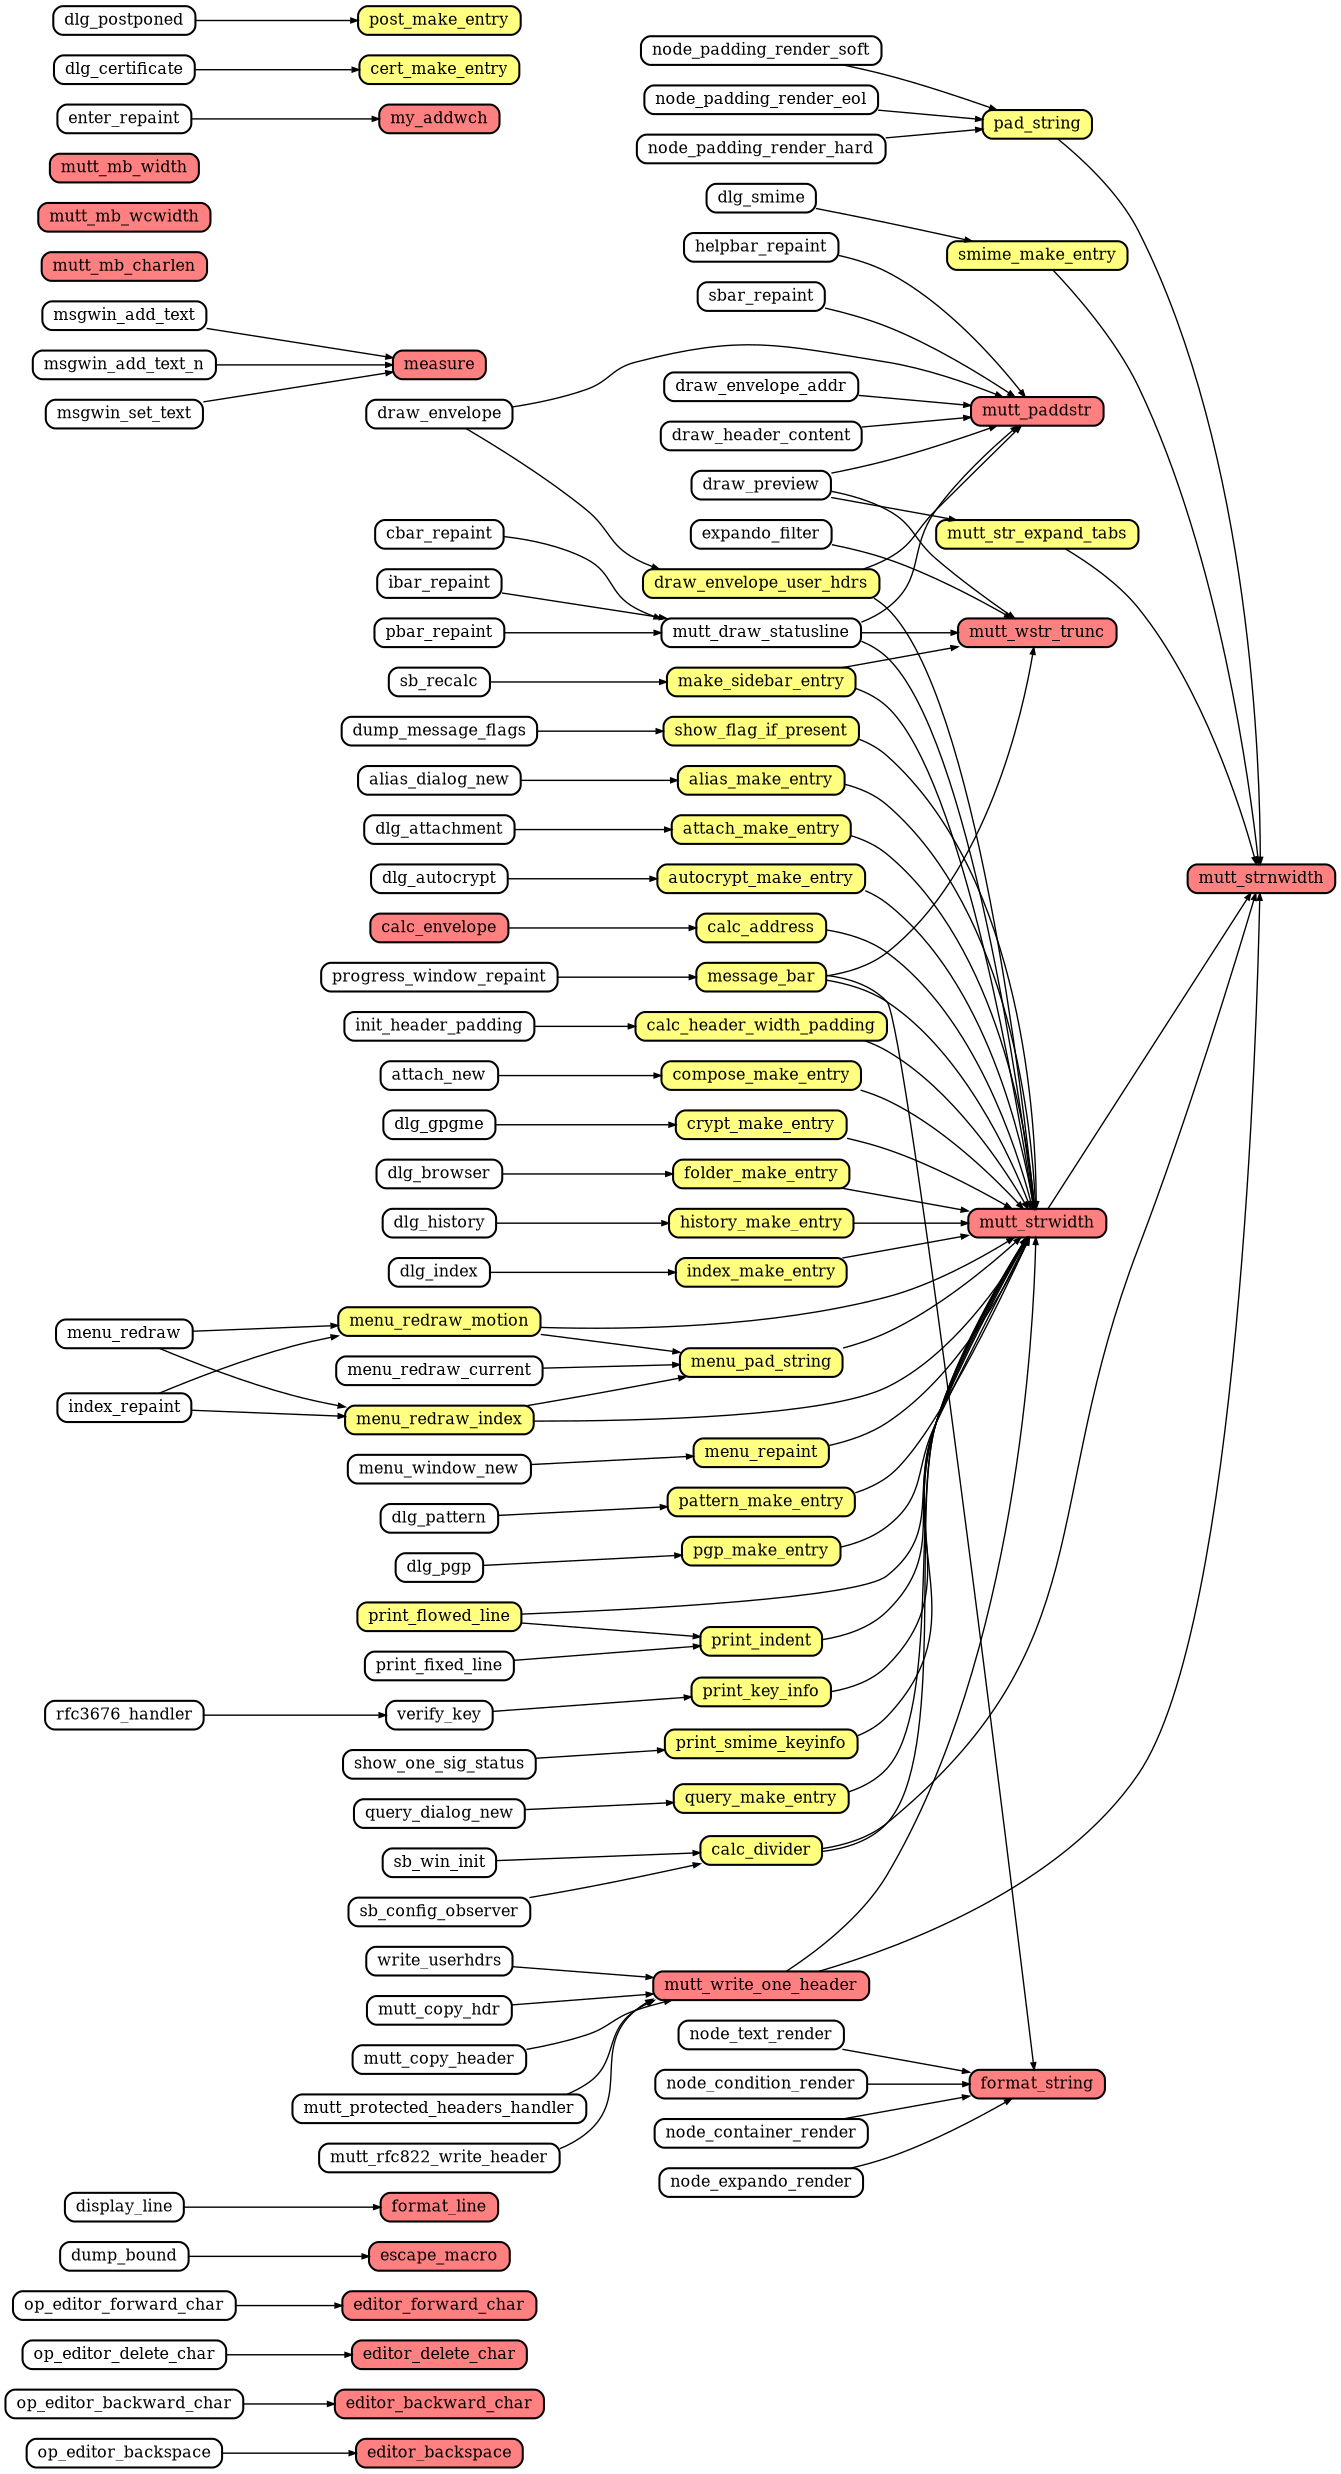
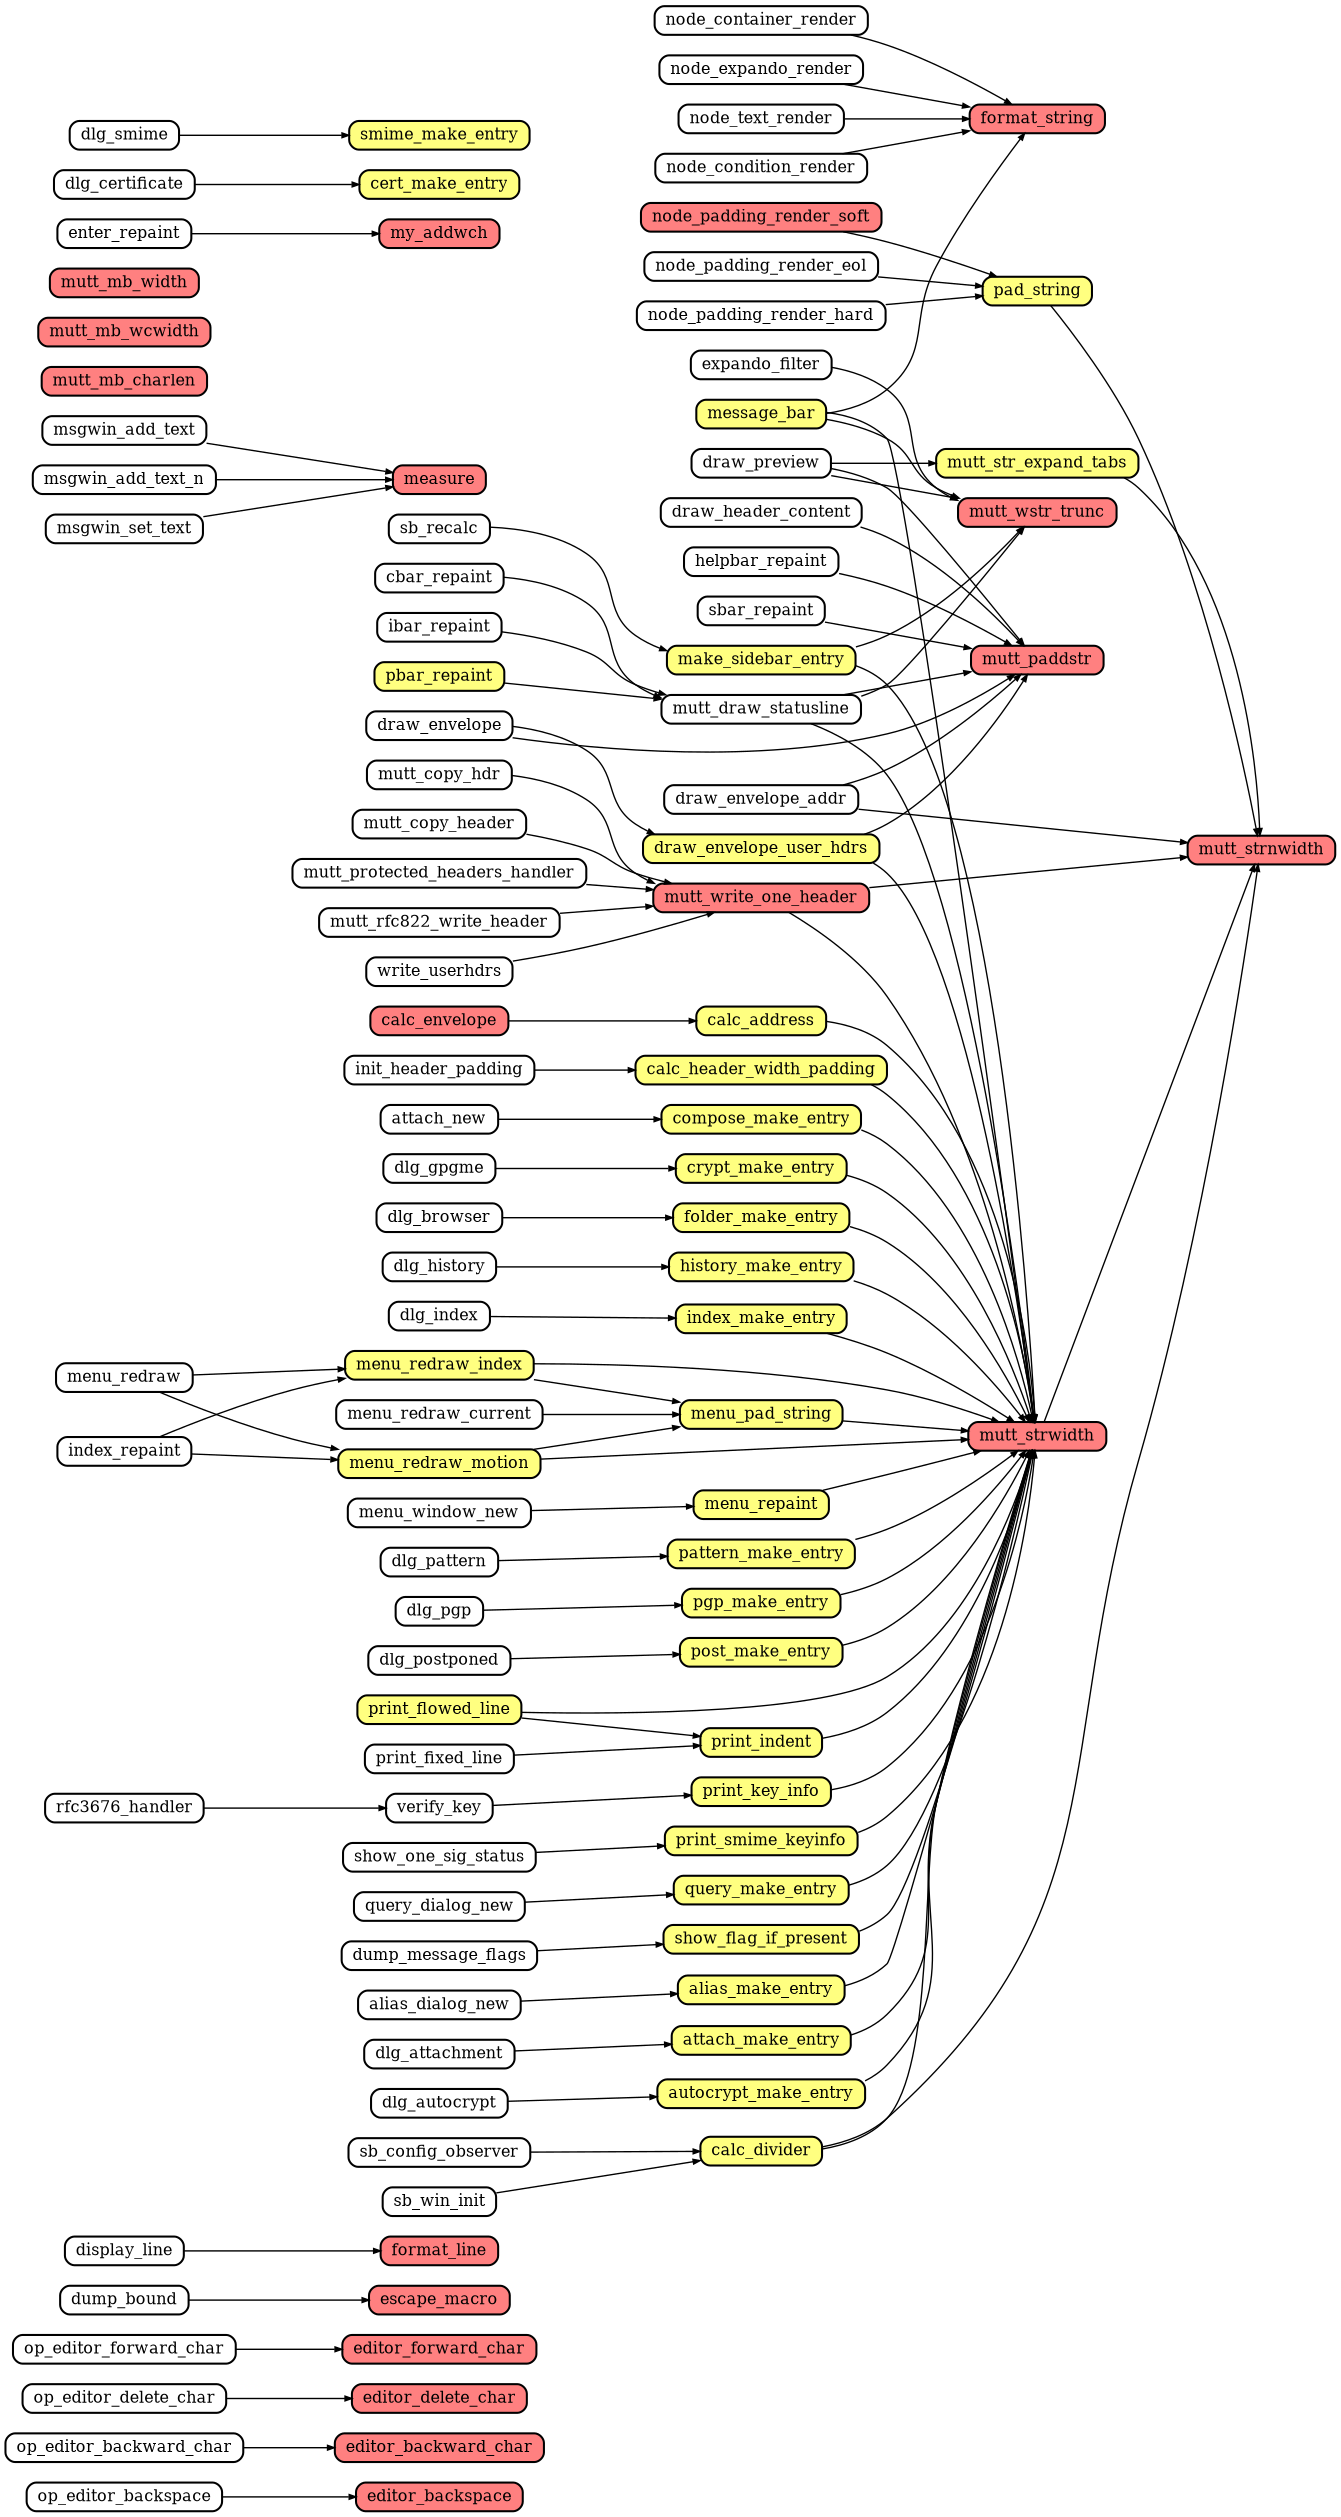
  digraph {
    compound=true
    nodesep=0.2
    rankdir=LR
    ranksep=0.5
    node [color=black fillcolor="#ffffff" fontsize=12 penwidth=1.5 shape=Mrecord style=filled]
    edge [arrowsize=0.5 penwidth=1.0]
    editor_backspace [fillcolor="#ff8080" height=0.2]
    editor_backward_char [fillcolor="#ff8080" height=0.2]
    editor_delete_char [fillcolor="#ff8080" height=0.2]
    editor_forward_char [fillcolor="#ff8080" height=0.2]
    escape_macro [fillcolor="#ff8080" height=0.2]
    format_line [fillcolor="#ff8080" height=0.2]
    format_string [fillcolor="#ff8080" height=0.2]
    measure [fillcolor="#ff8080" height=0.2]
    mutt_mb_charlen [fillcolor="#ff8080" height=0.2]
    mutt_mb_wcwidth [fillcolor="#ff8080" height=0.2]
    mutt_mb_width [fillcolor="#ff8080" height=0.2]
    mutt_paddstr [fillcolor="#ff8080" height=0.2]
    mutt_strnwidth [fillcolor="#ff8080" height=0.2]
    mutt_strwidth [fillcolor="#ff8080" height=0.2]
    mutt_wstr_trunc [fillcolor="#ff8080" height=0.2]
    my_addwch [fillcolor="#ff8080" height=0.2]
    alias_make_entry [fillcolor="#ffff80" height=0.2]
    attach_make_entry [fillcolor="#ffff80" height=0.2]
    autocrypt_make_entry [fillcolor="#ffff80" height=0.2]
    calc_address [fillcolor="#ffff80" height=0.2]
    calc_divider [fillcolor="#ffff80" height=0.2]
    calc_header_width_padding [fillcolor="#ffff80" height=0.2]
    cert_make_entry [fillcolor="#ffff80" height=0.2]
    compose_make_entry [fillcolor="#ffff80" height=0.2]
    crypt_make_entry [fillcolor="#ffff80" height=0.2]
    draw_envelope_user_hdrs [fillcolor="#ffff80" height=0.2]
    folder_make_entry [fillcolor="#ffff80" height=0.2]
    history_make_entry [fillcolor="#ffff80" height=0.2]
    index_make_entry [fillcolor="#ffff80" height=0.2]
    make_sidebar_entry [fillcolor="#ffff80" height=0.2]
    menu_pad_string [fillcolor="#ffff80" height=0.2]
    menu_redraw_index [fillcolor="#ffff80" height=0.2]
    menu_redraw_motion [fillcolor="#ffff80" height=0.2]
    menu_repaint [fillcolor="#ffff80" height=0.2]
    message_bar [fillcolor="#ffff80" height=0.2]
    mutt_draw_statusline [height=0.2]
    mutt_str_expand_tabs [fillcolor="#ffff80" height=0.2]
    mutt_write_one_header [fillcolor="#ff8080" height=0.2]
    pad_string [fillcolor="#ffff80" height=0.2]
    pattern_make_entry [fillcolor="#ffff80" height=0.2]
    pgp_make_entry [fillcolor="#ffff80" height=0.2]
    post_make_entry [fillcolor="#ffff80" height=0.2]
    print_flowed_line [fillcolor="#ffff80" height=0.2]
    print_indent [fillcolor="#ffff80" height=0.2]
    print_key_info [fillcolor="#ffff80" height=0.2]
    print_smime_keyinfo [fillcolor="#ffff80" height=0.2]
    query_make_entry [fillcolor="#ffff80" height=0.2]
    show_flag_if_present [fillcolor="#ffff80" height=0.2]
    smime_make_entry [fillcolor="#ffff80" height=0.2]
    alias_dialog_new [height=0.2]
    attach_new [height=0.2]
    calc_envelope [fillcolor="#ff8080" height=0.2]
    cbar_repaint [height=0.2]
    display_line [height=0.2]
    dlg_attachment [height=0.2]
    dlg_autocrypt [height=0.2]
    dlg_browser [height=0.2]
    dlg_certificate [height=0.2]
    dlg_gpgme [height=0.2]
    dlg_history [height=0.2]
    dlg_index [height=0.2]
    dlg_pattern [height=0.2]
    dlg_pgp [height=0.2]
    dlg_postponed [height=0.2]
    dlg_smime [height=0.2]
    draw_envelope [height=0.2]
    draw_envelope_addr [height=0.2]
    draw_header_content [height=0.2]
    draw_preview [height=0.2]
    dump_bound [height=0.2]
    dump_message_flags [height=0.2]
    enter_repaint [height=0.2]
    expando_filter [height=0.2]
    helpbar_repaint [height=0.2]
    ibar_repaint [height=0.2]
    index_repaint [height=0.2]
    init_header_padding [height=0.2]
    menu_redraw [height=0.2]
    menu_redraw_current [height=0.2]
    menu_window_new [height=0.2]
    msgwin_add_text [height=0.2]
    msgwin_add_text_n [height=0.2]
    msgwin_set_text [height=0.2]
    mutt_copy_hdr [height=0.2]
    mutt_copy_header [height=0.2]
    mutt_protected_headers_handler [height=0.2]
    mutt_rfc822_write_header [height=0.2]
    node_condition_render [height=0.2]
    node_container_render [height=0.2]
    node_expando_render [height=0.2]
    node_padding_render_eol [height=0.2]
    node_padding_render_hard [height=0.2]
-   node_padding_render_soft [height=0.2]
+   node_padding_render_soft [fillcolor="#ff8080" height=0.2]
    node_text_render [height=0.2]
    op_editor_backspace [height=0.2]
    op_editor_backward_char [height=0.2]
    op_editor_delete_char [height=0.2]
    op_editor_forward_char [height=0.2]
-   pbar_repaint [height=0.2]
+   pbar_repaint [fillcolor="#ffff80" height=0.2]
    print_fixed_line [height=0.2]
-   progress_window_repaint [height=0.2]
    query_dialog_new [height=0.2]
    rfc3676_handler [height=0.2]
    verify_key [height=0.2]
    sbar_repaint [height=0.2]
    sb_config_observer [height=0.2]
    sb_recalc [height=0.2]
    sb_win_init [height=0.2]
    show_one_sig_status [height=0.2]
    write_userhdrs [height=0.2]
    mutt_strwidth -> mutt_strnwidth
    alias_make_entry -> mutt_strwidth
    attach_make_entry -> mutt_strwidth
    autocrypt_make_entry -> mutt_strwidth
    calc_address -> mutt_strwidth
    calc_divider -> mutt_strnwidth
    calc_divider -> mutt_strwidth
    calc_header_width_padding -> mutt_strwidth
    compose_make_entry -> mutt_strwidth
    crypt_make_entry -> mutt_strwidth
    draw_envelope_user_hdrs -> mutt_paddstr
    draw_envelope_user_hdrs -> mutt_strwidth
    folder_make_entry -> mutt_strwidth
    history_make_entry -> mutt_strwidth
    index_make_entry -> mutt_strwidth
    make_sidebar_entry -> mutt_strwidth
    make_sidebar_entry -> mutt_wstr_trunc
    menu_pad_string -> mutt_strwidth
    menu_redraw_index -> mutt_strwidth
    menu_redraw_index -> menu_pad_string
    menu_redraw_motion -> mutt_strwidth
    menu_redraw_motion -> menu_pad_string
    menu_repaint -> mutt_strwidth
    message_bar -> format_string
    message_bar -> mutt_strwidth
    message_bar -> mutt_wstr_trunc
    mutt_draw_statusline -> mutt_paddstr
    mutt_draw_statusline -> mutt_strwidth
    mutt_draw_statusline -> mutt_wstr_trunc
    mutt_str_expand_tabs -> mutt_strnwidth
    mutt_write_one_header -> mutt_strnwidth
    mutt_write_one_header -> mutt_strwidth
    pad_string -> mutt_strnwidth
    pattern_make_entry -> mutt_strwidth
    pgp_make_entry -> mutt_strwidth
+   post_make_entry -> mutt_strwidth
    print_flowed_line -> mutt_strwidth
    print_flowed_line -> print_indent
    print_indent -> mutt_strwidth
    print_key_info -> mutt_strwidth
    print_smime_keyinfo -> mutt_strwidth
    query_make_entry -> mutt_strwidth
    show_flag_if_present -> mutt_strwidth
-   smime_make_entry -> mutt_strnwidth
+   draw_envelope_addr -> mutt_strnwidth
    alias_dialog_new -> alias_make_entry
    attach_new -> compose_make_entry
    calc_envelope -> calc_address
    cbar_repaint -> mutt_draw_statusline
    display_line -> format_line
    dlg_attachment -> attach_make_entry
    dlg_autocrypt -> autocrypt_make_entry
    dlg_browser -> folder_make_entry
    dlg_certificate -> cert_make_entry
    dlg_gpgme -> crypt_make_entry
    dlg_history -> history_make_entry
    dlg_index -> index_make_entry
    dlg_pattern -> pattern_make_entry
    dlg_pgp -> pgp_make_entry
    dlg_postponed -> post_make_entry
    dlg_smime -> smime_make_entry
    draw_envelope -> mutt_paddstr
    draw_envelope -> draw_envelope_user_hdrs
    draw_envelope_addr -> mutt_paddstr
    draw_header_content -> mutt_paddstr
    draw_preview -> mutt_paddstr
    draw_preview -> mutt_wstr_trunc
    draw_preview -> mutt_str_expand_tabs
    dump_bound -> escape_macro
    dump_message_flags -> show_flag_if_present
    enter_repaint -> my_addwch
    expando_filter -> mutt_wstr_trunc
    helpbar_repaint -> mutt_paddstr
    ibar_repaint -> mutt_draw_statusline
    index_repaint -> menu_redraw_index
    index_repaint -> menu_redraw_motion
    init_header_padding -> calc_header_width_padding
    menu_redraw -> menu_redraw_index
    menu_redraw -> menu_redraw_motion
    menu_redraw_current -> menu_pad_string
    menu_window_new -> menu_repaint
    msgwin_add_text -> measure
    msgwin_add_text_n -> measure
    msgwin_set_text -> measure
    mutt_copy_hdr -> mutt_write_one_header
    mutt_copy_header -> mutt_write_one_header
    mutt_protected_headers_handler -> mutt_write_one_header
    mutt_rfc822_write_header -> mutt_write_one_header
    node_condition_render -> format_string
    node_container_render -> format_string
    node_expando_render -> format_string
    node_padding_render_eol -> pad_string
    node_padding_render_hard -> pad_string
    node_padding_render_soft -> pad_string
    node_text_render -> format_string
    op_editor_backspace -> editor_backspace
    op_editor_backward_char -> editor_backward_char
    op_editor_delete_char -> editor_delete_char
    op_editor_forward_char -> editor_forward_char
    pbar_repaint -> mutt_draw_statusline
    print_fixed_line -> print_indent
-   progress_window_repaint -> message_bar
    query_dialog_new -> query_make_entry
    rfc3676_handler -> verify_key
    verify_key -> print_key_info
    sbar_repaint -> mutt_paddstr
    sb_config_observer -> calc_divider
    sb_recalc -> make_sidebar_entry
    sb_win_init -> calc_divider
    show_one_sig_status -> print_smime_keyinfo
    write_userhdrs -> mutt_write_one_header
  }
